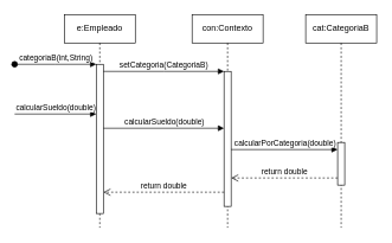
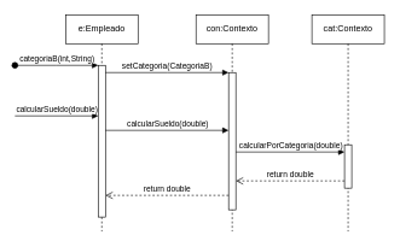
  <mxCell id="0" />
  <mxCell id="1" parent="0" />
  <mxCell id="2" value="e:Empleado" style="shape=umlLifeline;perimeter=lifelinePerimeter;whiteSpace=wrap;html=1;container=0;dropTarget=0;collapsible=0;recursiveResize=0;outlineConnect=0;portConstraint=eastwest;newEdgeStyle={&quot;edgeStyle&quot;:&quot;elbowEdgeStyle&quot;,&quot;elbow&quot;:&quot;vertical&quot;,&quot;curved&quot;:0,&quot;rounded&quot;:0};" parent="1" vertex="1"><mxGeometry x="90" y="20" width="100" height="300" as="geometry" /></mxCell>
  <mxCell id="3" value="" style="html=1;points=[];perimeter=orthogonalPerimeter;outlineConnect=0;targetShapes=umlLifeline;portConstraint=eastwest;newEdgeStyle={&quot;edgeStyle&quot;:&quot;elbowEdgeStyle&quot;,&quot;elbow&quot;:&quot;vertical&quot;,&quot;curved&quot;:0,&quot;rounded&quot;:0};" parent="2" vertex="1"><mxGeometry x="45" y="70" width="10" height="210" as="geometry" /></mxCell>
  <mxCell id="4" value="categoriaB(int,String)" style="html=1;verticalAlign=bottom;startArrow=oval;endArrow=block;startSize=8;edgeStyle=elbowEdgeStyle;elbow=vertical;curved=0;rounded=0;" parent="2" target="3" edge="1"><mxGeometry relative="1" as="geometry"><mxPoint x="-70" y="70" as="sourcePoint" /></mxGeometry></mxCell>
  <mxCell id="5" value="con:Contexto" style="shape=umlLifeline;perimeter=lifelinePerimeter;whiteSpace=wrap;html=1;container=0;dropTarget=0;collapsible=0;recursiveResize=0;outlineConnect=0;portConstraint=eastwest;newEdgeStyle={&quot;edgeStyle&quot;:&quot;elbowEdgeStyle&quot;,&quot;elbow&quot;:&quot;vertical&quot;,&quot;curved&quot;:0,&quot;rounded&quot;:0};" parent="1" vertex="1"><mxGeometry x="270" y="20" width="100" height="300" as="geometry" /></mxCell>
  <mxCell id="6" value="" style="html=1;points=[];perimeter=orthogonalPerimeter;outlineConnect=0;targetShapes=umlLifeline;portConstraint=eastwest;newEdgeStyle={&quot;edgeStyle&quot;:&quot;elbowEdgeStyle&quot;,&quot;elbow&quot;:&quot;vertical&quot;,&quot;curved&quot;:0,&quot;rounded&quot;:0};" parent="5" vertex="1"><mxGeometry x="45" y="80" width="10" height="190" as="geometry" /></mxCell>
  <mxCell id="7" value="setCategoria(CategoriaB)" style="html=1;verticalAlign=bottom;endArrow=block;edgeStyle=elbowEdgeStyle;elbow=vertical;curved=0;rounded=0;" parent="1" source="3" target="6" edge="1"><mxGeometry relative="1" as="geometry"><mxPoint x="245" y="110" as="sourcePoint" /><Array as="points"><mxPoint x="230" y="100" /></Array></mxGeometry></mxCell>
  <mxCell id="8" value="calcularSueldo(double)" style="html=1;verticalAlign=bottom;endArrow=block;curved=0;rounded=0;" edge="1" parent="1" target="3"><mxGeometry x="0.009" width="80" relative="1" as="geometry"><mxPoint x="20" y="160" as="sourcePoint" /><mxPoint x="120" y="160" as="targetPoint" /><mxPoint as="offset" /></mxGeometry></mxCell>
  <mxCell id="9" value="calcularSueldo(double)" style="html=1;verticalAlign=bottom;endArrow=block;curved=0;rounded=0;" edge="1" parent="1"><mxGeometry x="0.01" width="80" relative="1" as="geometry"><mxPoint x="145" y="180" as="sourcePoint" /><mxPoint x="315" y="180" as="targetPoint" /><mxPoint as="offset" /></mxGeometry></mxCell>
- <mxCell id="10" value="cat:CategoriaB" style="shape=umlLifeline;perimeter=lifelinePerimeter;whiteSpace=wrap;html=1;container=1;dropTarget=0;collapsible=0;recursiveResize=0;outlineConnect=0;portConstraint=eastwest;newEdgeStyle={&quot;curved&quot;:0,&quot;rounded&quot;:0};" vertex="1" parent="1"><mxGeometry x="430" y="20" width="100" height="300" as="geometry" /></mxCell>
+ <mxCell id="10" value="cat:Contexto" style="shape=umlLifeline;perimeter=lifelinePerimeter;whiteSpace=wrap;html=1;container=1;dropTarget=0;collapsible=0;recursiveResize=0;outlineConnect=0;portConstraint=eastwest;newEdgeStyle={&quot;curved&quot;:0,&quot;rounded&quot;:0};" vertex="1" parent="1"><mxGeometry x="430" y="20" width="100" height="300" as="geometry" /></mxCell>
  <mxCell id="11" value="" style="html=1;points=[[0,0,0,0,5],[0,1,0,0,-5],[1,0,0,0,5],[1,1,0,0,-5]];perimeter=orthogonalPerimeter;outlineConnect=0;targetShapes=umlLifeline;portConstraint=eastwest;newEdgeStyle={&quot;curved&quot;:0,&quot;rounded&quot;:0};" vertex="1" parent="10"><mxGeometry x="45" y="180" width="10" height="60" as="geometry" /></mxCell>
  <mxCell id="12" value="calcularPorCategoria(double)" style="html=1;verticalAlign=bottom;endArrow=block;curved=0;rounded=0;" edge="1" parent="1"><mxGeometry x="0.011" width="80" relative="1" as="geometry"><mxPoint x="325" y="210" as="sourcePoint" /><mxPoint x="475" y="210" as="targetPoint" /><mxPoint as="offset" /></mxGeometry></mxCell>
  <mxCell id="13" value="return double" style="html=1;verticalAlign=bottom;endArrow=open;dashed=1;endSize=8;curved=0;rounded=0;" edge="1" parent="1"><mxGeometry relative="1" as="geometry"><mxPoint x="475" y="250" as="sourcePoint" /><mxPoint x="325" y="250" as="targetPoint" /><mxPoint as="offset" /></mxGeometry></mxCell>
  <mxCell id="14" value="return double" style="html=1;verticalAlign=bottom;endArrow=open;dashed=1;endSize=8;curved=0;rounded=0;" edge="1" parent="1"><mxGeometry relative="1" as="geometry"><mxPoint x="315" y="270" as="sourcePoint" /><mxPoint x="145" y="270" as="targetPoint" /><mxPoint as="offset" /></mxGeometry></mxCell>
